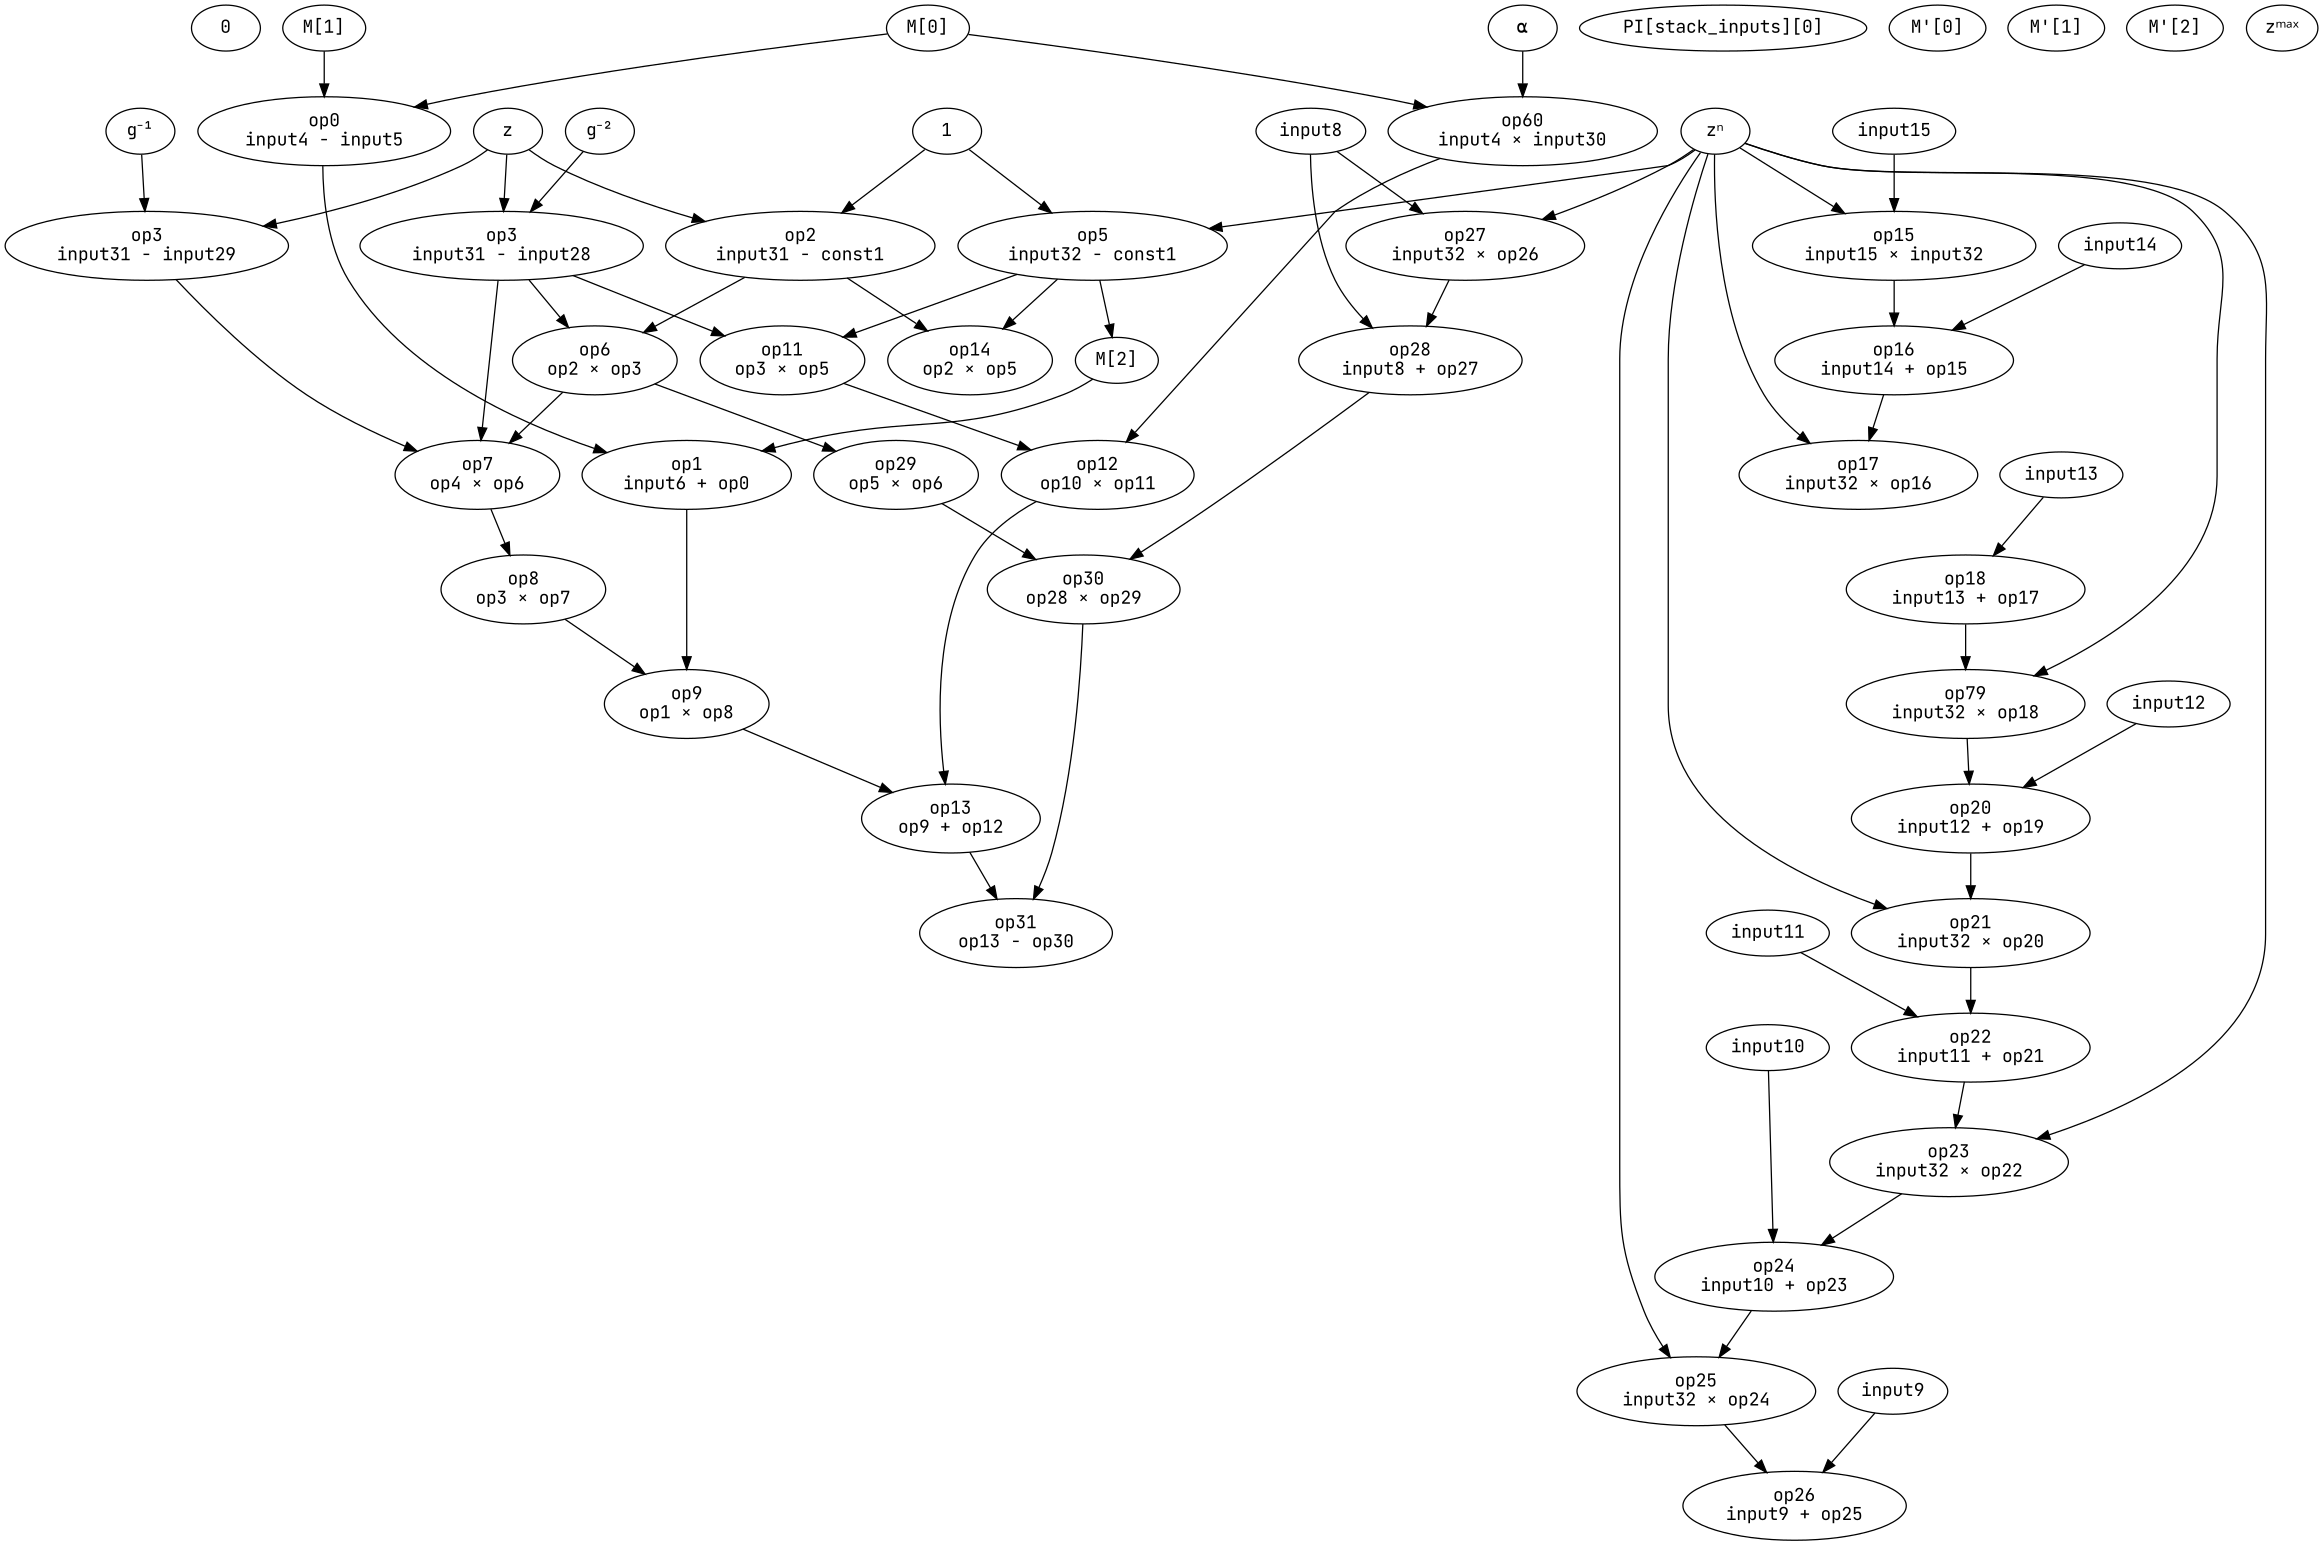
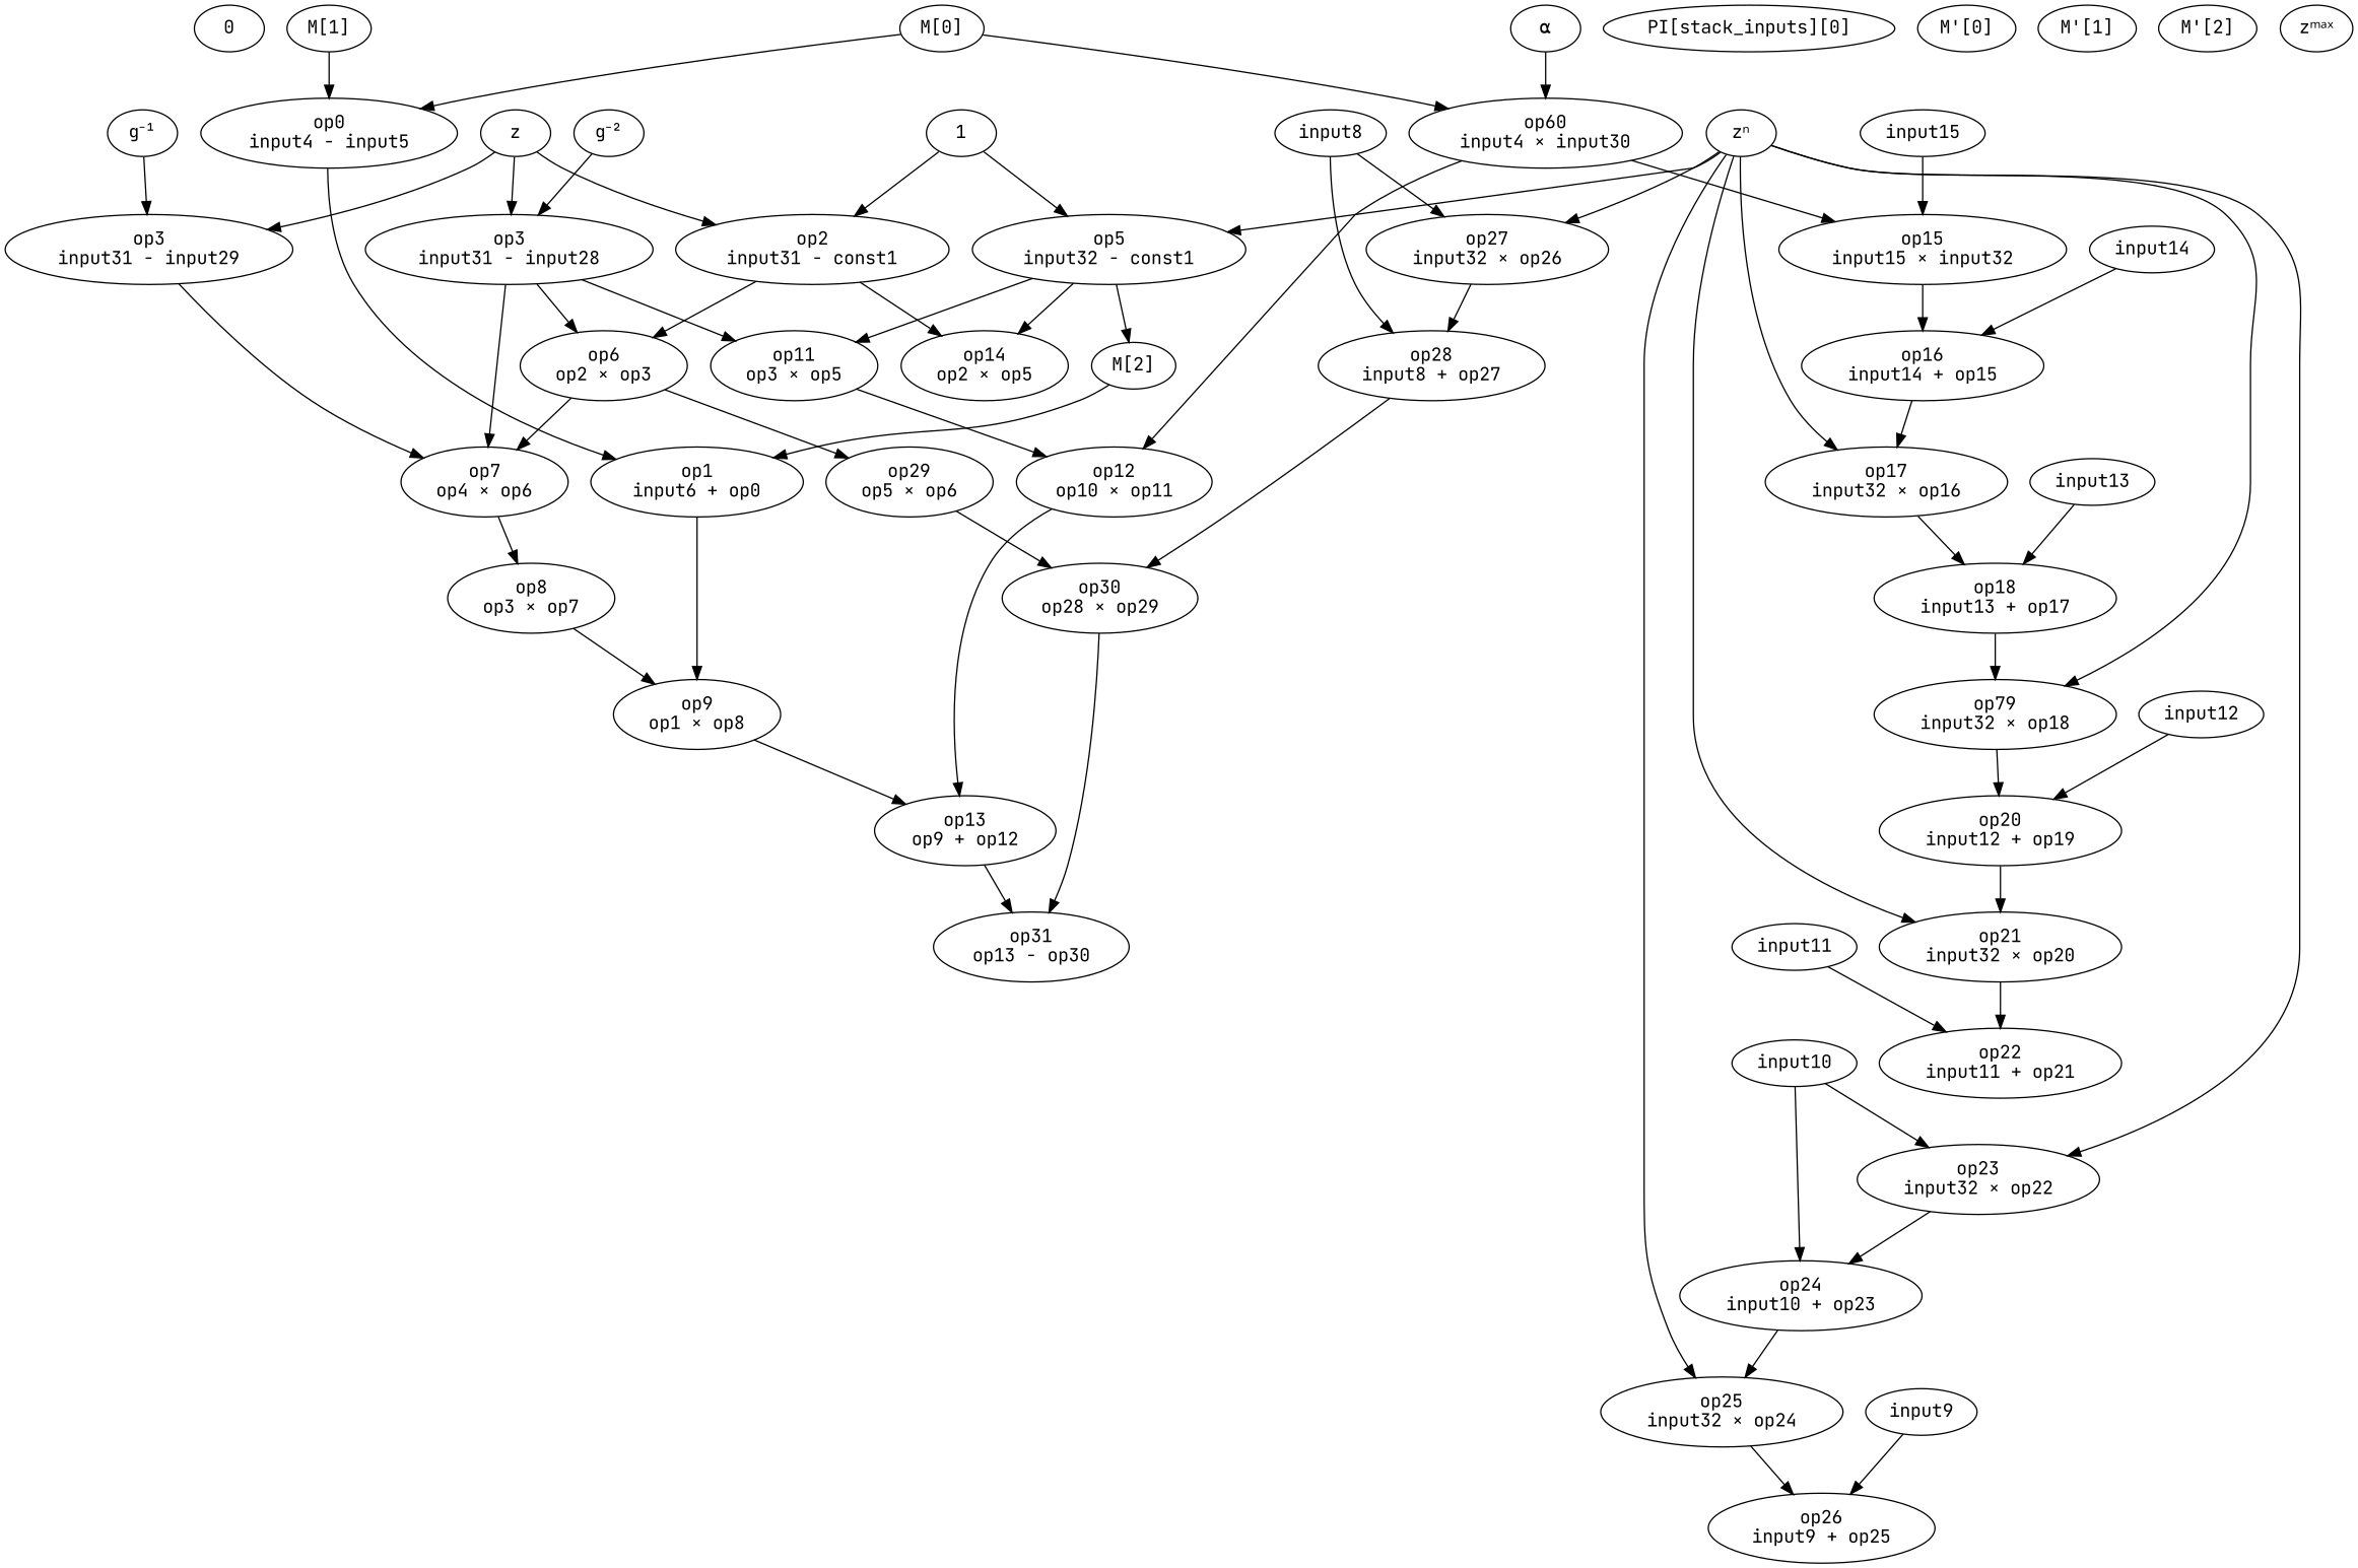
  digraph {
    fontname="JetBrains Mono"
    node [fontname="JetBrains Mono"]
    edge [fontname="JetBrains Mono"]
    n1 [label=0]
    n2 [label=1]
    n3 [label="op2\ninput31 - const1"]
    n4 [label="op5\ninput32 - const1"]
    n5 [label="op6\nop2 × op3"]
    n6 [label="op14\nop2 × op5"]
    n7 [label="M[2]"]
    n8 [label="op11\nop3 × op5"]
    n9 [label="PI[stack_inputs][0]"]
    n10 [label="M[0]"]
    n11 [label="op0\ninput4 - input5"]
    n12 [label="op60\ninput4 × input30"]
    n13 [label="op1\ninput6 + op0"]
    n14 [label="op12\nop10 × op11"]
    n15 [label="M[1]"]
    n16 [label="op9\nop1 × op8"]
    n17 [label="M'[0]"]
    n18 [label="M'[1]"]
    n19 [label="M'[2]"]
    n20 [label="g⁻²"]
    n21 [label="op3\ninput31 - input28"]
    n22 [label="op7\nop4 × op6"]
    n23 [label="g⁻¹"]
    n24 [label="op3\ninput31 - input29"]
    n25 [label="⍺"]
    n26 [label=z]
    n27 [label="zⁿ"]
    n28 [label="op15\ninput15 × input32"]
    n29 [label="op17\ninput32 × op16"]
    n30 [label="op79\ninput32 × op18"]
    n31 [label="op21\ninput32 × op20"]
    n32 [label="op23\ninput32 × op22"]
    n33 [label="op25\ninput32 × op24"]
    n34 [label="op27\ninput32 × op26"]
    n35 [label="op16\ninput14 + op15"]
    n36 [label="op18\ninput13 + op17"]
    n37 [label="op20\ninput12 + op19"]
    n38 [label="op22\ninput11 + op21"]
    n39 [label="op24\ninput10 + op23"]
    n40 [label="op26\ninput9 + op25"]
    n41 [label="op28\ninput8 + op27"]
    n42 [label="zᵐᵃˣ"]
    n43 [label="op13\nop9 + op12"]
    n44 [label="op29\nop5 × op6"]
    n45 [label="op8\nop3 × op7"]
    n46 [label="op30\nop28 × op29"]
    n47 [label="op31\nop13 - op30"]
    input15
    input14
    input13
    input12
    input11
    input10
    input9
    input8
    n2 -> n3
    n2 -> n4
    n3 -> n5
    n3 -> n6
    n4 -> n6
    n4 -> n7
    n4 -> n8
    n5 -> n22
    n5 -> n44
    n7 -> n13
    n8 -> n14
    n10 -> n11
    n10 -> n12
    n11 -> n13
    n12 -> n14
    n13 -> n16
    n14 -> n43
    n15 -> n11
    n16 -> n43
    n20 -> n21
    n21 -> n5
    n21 -> n8
    n21 -> n22
    n22 -> n45
    n23 -> n24
    n24 -> n22
    n25 -> n12
    n26 -> n3
    n26 -> n21
    n26 -> n24
    n27 -> n4
-   n27 -> n28
+   n12 -> n28
    n27 -> n29
    n27 -> n30
    n27 -> n31
    n27 -> n32
    n27 -> n33
    n27 -> n34
    n28 -> n35
+   n29 -> n36
    n30 -> n37
    n31 -> n38
    n32 -> n39
    n33 -> n40
    n34 -> n41
    n35 -> n29
    n36 -> n30
    n37 -> n31
-   n38 -> n32
+   input10 -> n32
    n39 -> n33
    n41 -> n46
    n43 -> n47
    n44 -> n46
    n45 -> n16
    n46 -> n47
    input15 -> n28
    input14 -> n35
    input13 -> n36
    input12 -> n37
    input11 -> n38
    input10 -> n39
    input9 -> n40
    input8 -> n34
    input8 -> n41
  }
